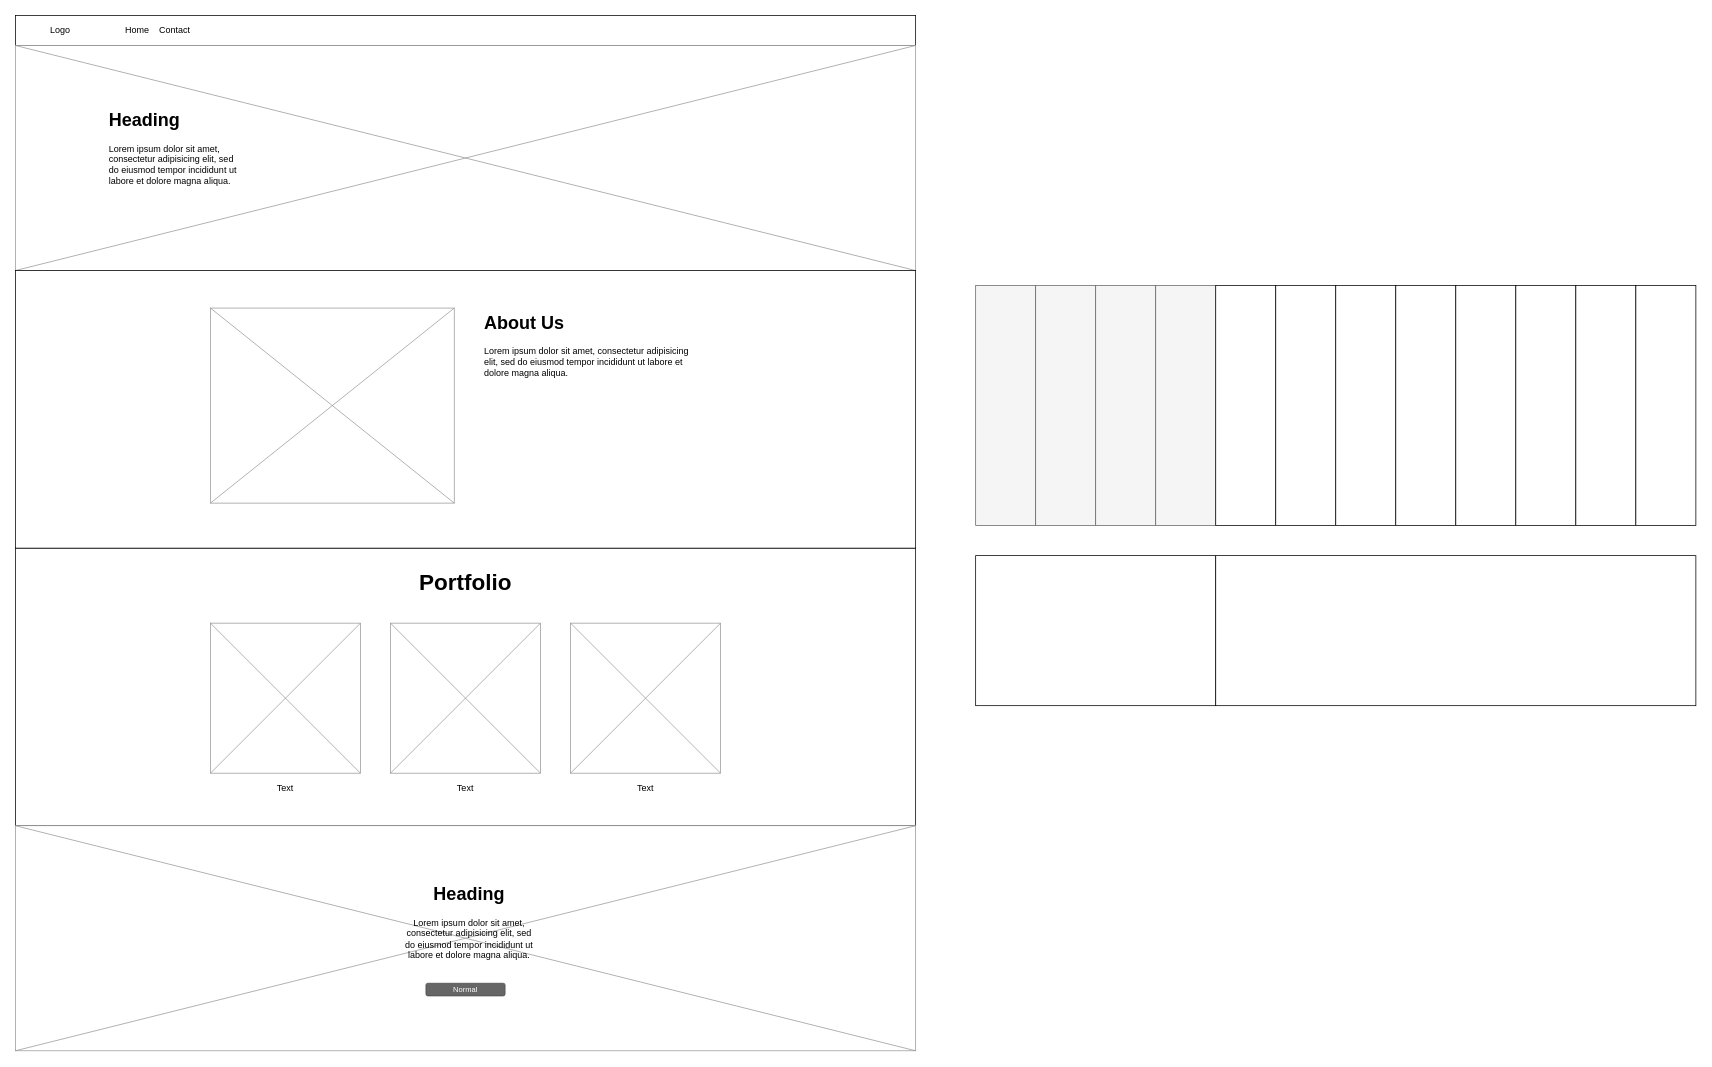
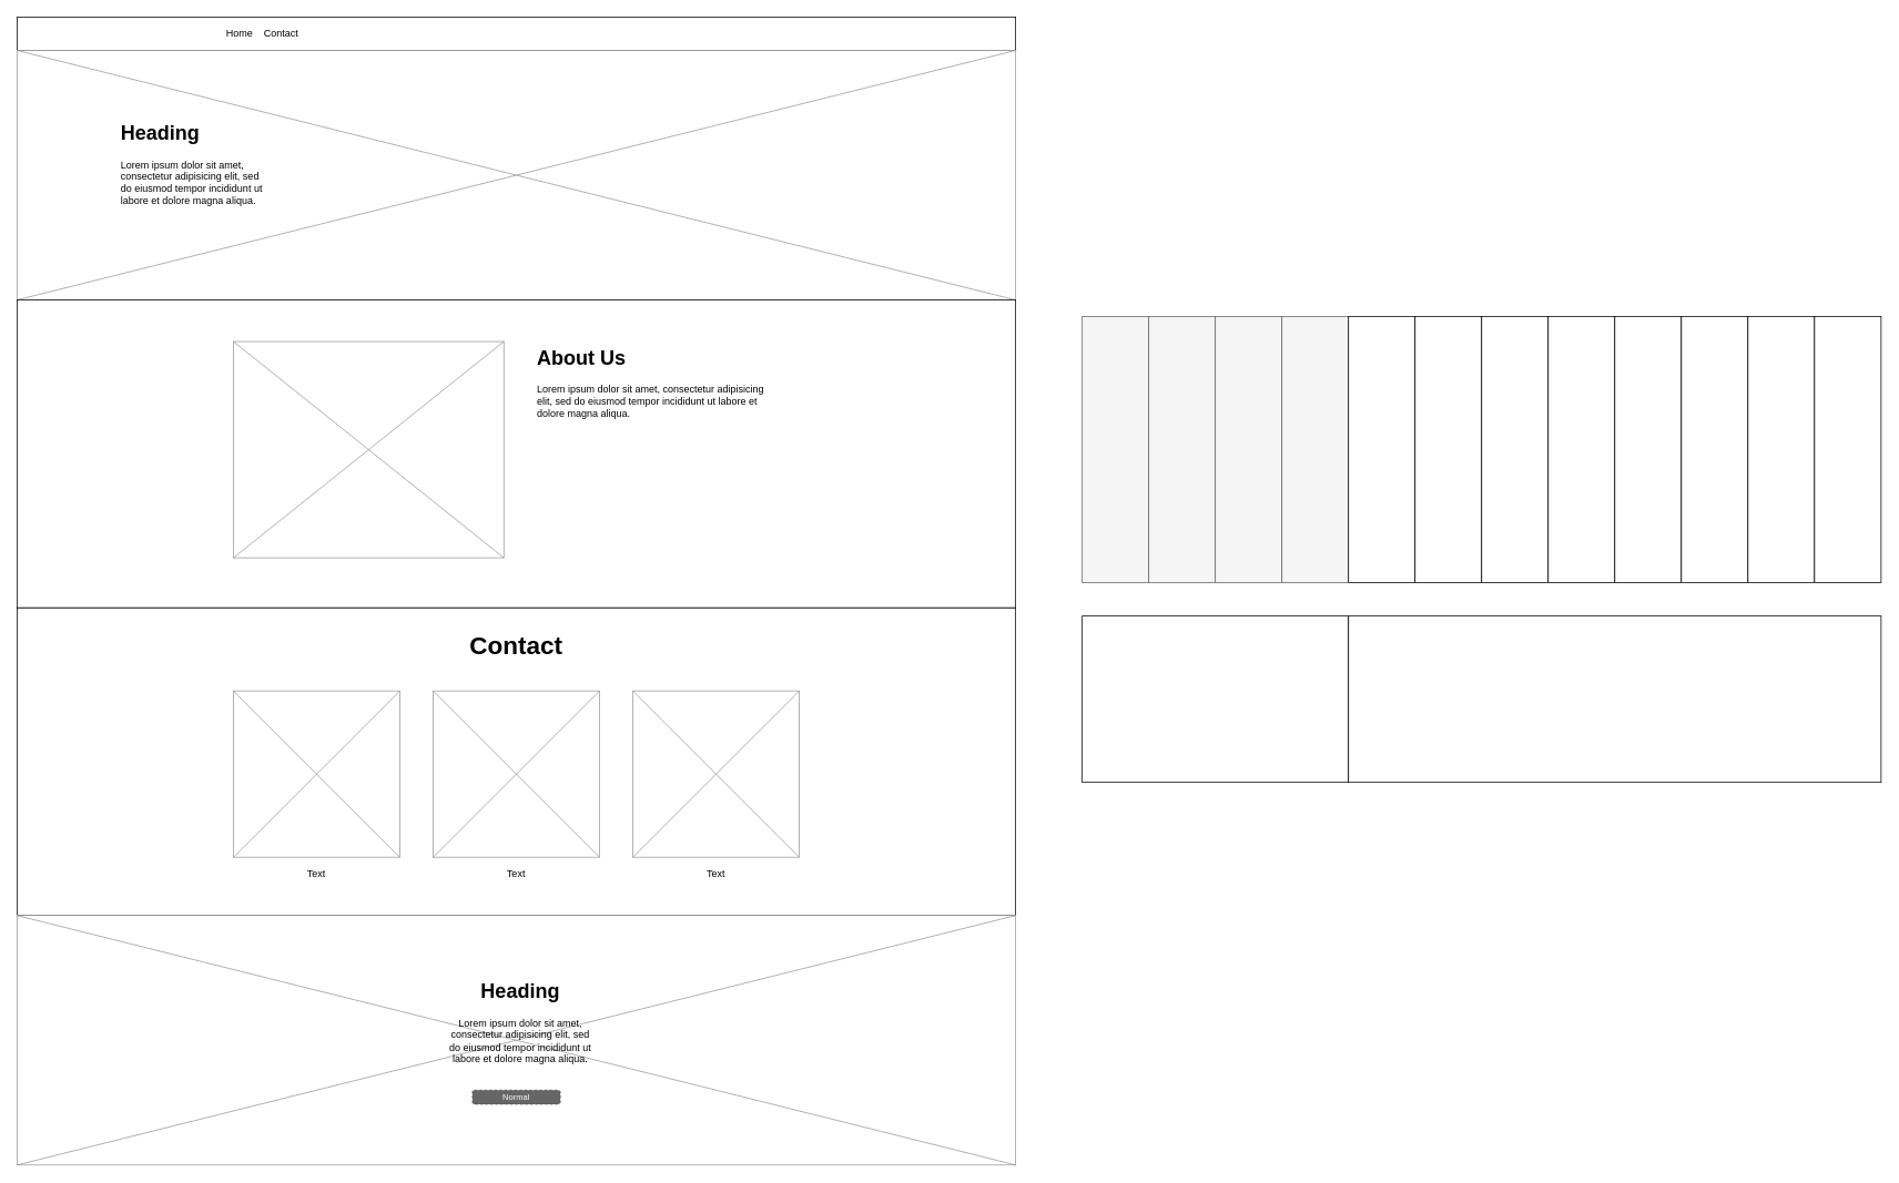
  <mxCell id="0" />
  <mxCell id="1" parent="0" />
  <mxCell id="2" value="" style="rounded=0;whiteSpace=wrap;html=1;" vertex="1" parent="1"><mxGeometry x="20" y="20" width="1200" height="40" as="geometry" /></mxCell>
  <mxCell id="3" style="edgeStyle=orthogonalEdgeStyle;rounded=0;orthogonalLoop=1;jettySize=auto;html=1;exitX=0.5;exitY=1;exitDx=0;exitDy=0;" edge="1" parent="1" source="2" target="2"><mxGeometry relative="1" as="geometry" /></mxCell>
  <mxCell id="4" value="" style="rounded=0;whiteSpace=wrap;html=1;" vertex="1" parent="1"><mxGeometry x="20" y="730" width="1200" height="370" as="geometry" /></mxCell>
  <mxCell id="5" value="" style="verticalLabelPosition=bottom;shadow=0;dashed=0;align=center;html=1;verticalAlign=top;strokeWidth=1;shape=mxgraph.mockup.graphics.simpleIcon;strokeColor=#999999;" vertex="1" parent="1"><mxGeometry x="20" y="60" width="1200" height="300" as="geometry" /></mxCell>
  <mxCell id="6" value="&lt;h1&gt;Heading&lt;/h1&gt;&lt;p&gt;Lorem ipsum dolor sit amet, consectetur adipisicing elit, sed do eiusmod tempor incididunt ut labore et dolore magna aliqua.&lt;/p&gt;" style="text;html=1;strokeColor=none;fillColor=none;spacing=5;spacingTop=-20;whiteSpace=wrap;overflow=hidden;rounded=0;" vertex="1" parent="1"><mxGeometry x="140" y="140" width="190" height="120" as="geometry" /></mxCell>
- <mxCell id="7" value="&lt;font style=&quot;font-size: 30px&quot;&gt;&lt;b&gt;Portfolio&lt;/b&gt;&lt;/font&gt;" style="text;html=1;strokeColor=none;fillColor=none;align=center;verticalAlign=middle;whiteSpace=wrap;rounded=0;" vertex="1" parent="1"><mxGeometry x="20" y="750" width="1200" height="50" as="geometry" /></mxCell>
+ <mxCell id="7" value="&lt;font style=&quot;font-size: 30px&quot;&gt;&lt;b&gt;Contact&lt;/b&gt;&lt;/font&gt;" style="text;html=1;strokeColor=none;fillColor=none;align=center;verticalAlign=middle;whiteSpace=wrap;rounded=0;" vertex="1" parent="1"><mxGeometry x="20" y="750" width="1200" height="50" as="geometry" /></mxCell>
  <mxCell id="8" value="" style="verticalLabelPosition=bottom;shadow=0;dashed=0;align=center;html=1;verticalAlign=top;strokeWidth=1;shape=mxgraph.mockup.graphics.simpleIcon;strokeColor=#999999;" vertex="1" parent="1"><mxGeometry x="520" y="830" width="200" height="200" as="geometry" /></mxCell>
  <mxCell id="9" value="Text" style="text;html=1;strokeColor=none;fillColor=none;align=center;verticalAlign=middle;whiteSpace=wrap;rounded=0;" vertex="1" parent="1"><mxGeometry x="520" y="1040" width="200" height="20" as="geometry" /></mxCell>
  <mxCell id="10" value="" style="verticalLabelPosition=bottom;shadow=0;dashed=0;align=center;html=1;verticalAlign=top;strokeWidth=1;shape=mxgraph.mockup.graphics.simpleIcon;strokeColor=#999999;" vertex="1" parent="1"><mxGeometry x="280" y="830" width="200" height="200" as="geometry" /></mxCell>
  <mxCell id="11" value="Text" style="text;html=1;strokeColor=none;fillColor=none;align=center;verticalAlign=middle;whiteSpace=wrap;rounded=0;" vertex="1" parent="1"><mxGeometry x="280" y="1040" width="200" height="20" as="geometry" /></mxCell>
  <mxCell id="12" value="" style="verticalLabelPosition=bottom;shadow=0;dashed=0;align=center;html=1;verticalAlign=top;strokeWidth=1;shape=mxgraph.mockup.graphics.simpleIcon;strokeColor=#999999;" vertex="1" parent="1"><mxGeometry x="760" y="830" width="200" height="200" as="geometry" /></mxCell>
  <mxCell id="13" value="Text" style="text;html=1;strokeColor=none;fillColor=none;align=center;verticalAlign=middle;whiteSpace=wrap;rounded=0;" vertex="1" parent="1"><mxGeometry x="760" y="1040" width="200" height="20" as="geometry" /></mxCell>
  <mxCell id="14" value="" style="rounded=0;whiteSpace=wrap;html=1;" vertex="1" parent="1"><mxGeometry x="20" y="360" width="1200" height="370" as="geometry" /></mxCell>
  <mxCell id="15" value="" style="verticalLabelPosition=bottom;shadow=0;dashed=0;align=center;html=1;verticalAlign=top;strokeWidth=1;shape=mxgraph.mockup.graphics.simpleIcon;strokeColor=#999999;" vertex="1" parent="1"><mxGeometry x="280" y="410" width="325" height="260" as="geometry" /></mxCell>
  <mxCell id="16" value="&lt;h1&gt;About Us&lt;/h1&gt;&lt;p&gt;Lorem ipsum dolor sit amet, consectetur adipisicing elit, sed do eiusmod tempor incididunt ut labore et dolore magna aliqua.&lt;/p&gt;" style="text;html=1;strokeColor=none;fillColor=none;spacing=5;spacingTop=-20;whiteSpace=wrap;overflow=hidden;rounded=0;" vertex="1" parent="1"><mxGeometry x="640" y="410" width="290" height="250" as="geometry" /></mxCell>
  <mxCell id="17" style="edgeStyle=orthogonalEdgeStyle;rounded=0;orthogonalLoop=1;jettySize=auto;html=1;exitX=0.5;exitY=1;exitDx=0;exitDy=0;" edge="1" parent="1"><mxGeometry relative="1" as="geometry"><mxPoint x="620" y="1100" as="sourcePoint" /><mxPoint x="620" y="1100" as="targetPoint" /></mxGeometry></mxCell>
  <mxCell id="18" value="" style="verticalLabelPosition=bottom;shadow=0;dashed=0;align=center;html=1;verticalAlign=top;strokeWidth=1;shape=mxgraph.mockup.graphics.simpleIcon;strokeColor=#999999;" vertex="1" parent="1"><mxGeometry x="20" y="1100" width="1200" height="300" as="geometry" /></mxCell>
  <mxCell id="19" value="&lt;h1&gt;Heading&lt;/h1&gt;&lt;p&gt;Lorem ipsum dolor sit amet, consectetur adipisicing elit, sed do eiusmod tempor incididunt ut labore et dolore magna aliqua.&lt;/p&gt;" style="text;html=1;strokeColor=none;fillColor=none;spacing=5;spacingTop=-20;whiteSpace=wrap;overflow=hidden;rounded=0;align=center;" vertex="1" parent="1"><mxGeometry x="530" y="1171.56" width="190" height="120" as="geometry" /></mxCell>
- <mxCell id="20" value="Normal" style="rounded=1;html=1;shadow=0;dashed=0;whiteSpace=wrap;fontSize=10;fillColor=#666666;align=center;strokeColor=#4D4D4D;fontColor=#ffffff;" vertex="1" parent="1"><mxGeometry x="567.25" y="1310" width="105.5" height="16.88" as="geometry" /></mxCell>
- <mxCell id="21" value="Home&amp;nbsp; &amp;nbsp; Contact" style="text;html=1;strokeColor=none;fillColor=none;align=center;verticalAlign=middle;whiteSpace=wrap;rounded=0;" vertex="1" parent="1"><mxGeometry x="130" y="30" width="160" height="20" as="geometry" /></mxCell>
- <mxCell id="22" value="Logo" style="text;html=1;strokeColor=none;fillColor=none;align=center;verticalAlign=middle;whiteSpace=wrap;rounded=0;" vertex="1" parent="1"><mxGeometry x="60" y="30" width="40" height="20" as="geometry" /></mxCell>
+ <mxCell id="20" value="Normal" style="rounded=1;html=1;shadow=0;dashed=1;whiteSpace=wrap;fontSize=10;fillColor=#666666;align=center;strokeColor=#4D4D4D;fontColor=#ffffff;" vertex="1" parent="1"><mxGeometry x="567.25" y="1310" width="105.5" height="16.88" as="geometry" /></mxCell>
+ <mxCell id="21" value="Home&amp;nbsp; &amp;nbsp; Contact" style="text;html=1;strokeColor=none;fillColor=none;align=center;verticalAlign=middle;whiteSpace=wrap;rounded=0;" vertex="1" parent="1"><mxGeometry x="235" y="30" width="160" height="20" as="geometry" /></mxCell>
  <mxCell id="23" value="" style="rounded=0;whiteSpace=wrap;html=1;align=center;fillColor=#f5f5f5;strokeColor=#666666;fontColor=#333333;" vertex="1" parent="1"><mxGeometry x="1300" y="380" width="80" height="320" as="geometry" /></mxCell>
  <mxCell id="24" value="" style="rounded=0;whiteSpace=wrap;html=1;align=center;fillColor=#f5f5f5;strokeColor=#666666;fontColor=#333333;" vertex="1" parent="1"><mxGeometry x="1380" y="380" width="80" height="320" as="geometry" /></mxCell>
  <mxCell id="25" value="" style="rounded=0;whiteSpace=wrap;html=1;align=center;fillColor=#f5f5f5;strokeColor=#666666;fontColor=#333333;" vertex="1" parent="1"><mxGeometry x="1460" y="380" width="80" height="320" as="geometry" /></mxCell>
  <mxCell id="26" value="" style="rounded=0;whiteSpace=wrap;html=1;align=center;fillColor=#f5f5f5;strokeColor=#666666;fontColor=#333333;" vertex="1" parent="1"><mxGeometry x="1540" y="380" width="80" height="320" as="geometry" /></mxCell>
  <mxCell id="27" value="" style="rounded=0;whiteSpace=wrap;html=1;align=center;" vertex="1" parent="1"><mxGeometry x="1620" y="380" width="80" height="320" as="geometry" /></mxCell>
  <mxCell id="28" value="" style="rounded=0;whiteSpace=wrap;html=1;align=center;" vertex="1" parent="1"><mxGeometry x="1700" y="380" width="80" height="320" as="geometry" /></mxCell>
  <mxCell id="29" value="" style="rounded=0;whiteSpace=wrap;html=1;align=center;" vertex="1" parent="1"><mxGeometry x="1780" y="380" width="80" height="320" as="geometry" /></mxCell>
  <mxCell id="30" value="" style="rounded=0;whiteSpace=wrap;html=1;align=center;" vertex="1" parent="1"><mxGeometry x="1860" y="380" width="80" height="320" as="geometry" /></mxCell>
  <mxCell id="31" value="" style="rounded=0;whiteSpace=wrap;html=1;align=center;" vertex="1" parent="1"><mxGeometry x="1940" y="380" width="80" height="320" as="geometry" /></mxCell>
  <mxCell id="32" value="" style="rounded=0;whiteSpace=wrap;html=1;align=center;" vertex="1" parent="1"><mxGeometry x="2020" y="380" width="80" height="320" as="geometry" /></mxCell>
  <mxCell id="33" value="" style="rounded=0;whiteSpace=wrap;html=1;align=center;" vertex="1" parent="1"><mxGeometry x="2100" y="380" width="80" height="320" as="geometry" /></mxCell>
  <mxCell id="34" value="" style="rounded=0;whiteSpace=wrap;html=1;align=center;" vertex="1" parent="1"><mxGeometry x="2180" y="380" width="80" height="320" as="geometry" /></mxCell>
  <mxCell id="35" value="" style="rounded=0;whiteSpace=wrap;html=1;align=center;" vertex="1" parent="1"><mxGeometry x="1300" y="740" width="320" height="200" as="geometry" /></mxCell>
  <mxCell id="36" value="" style="rounded=0;whiteSpace=wrap;html=1;align=center;" vertex="1" parent="1"><mxGeometry x="1620" y="740" width="640" height="200" as="geometry" /></mxCell>
